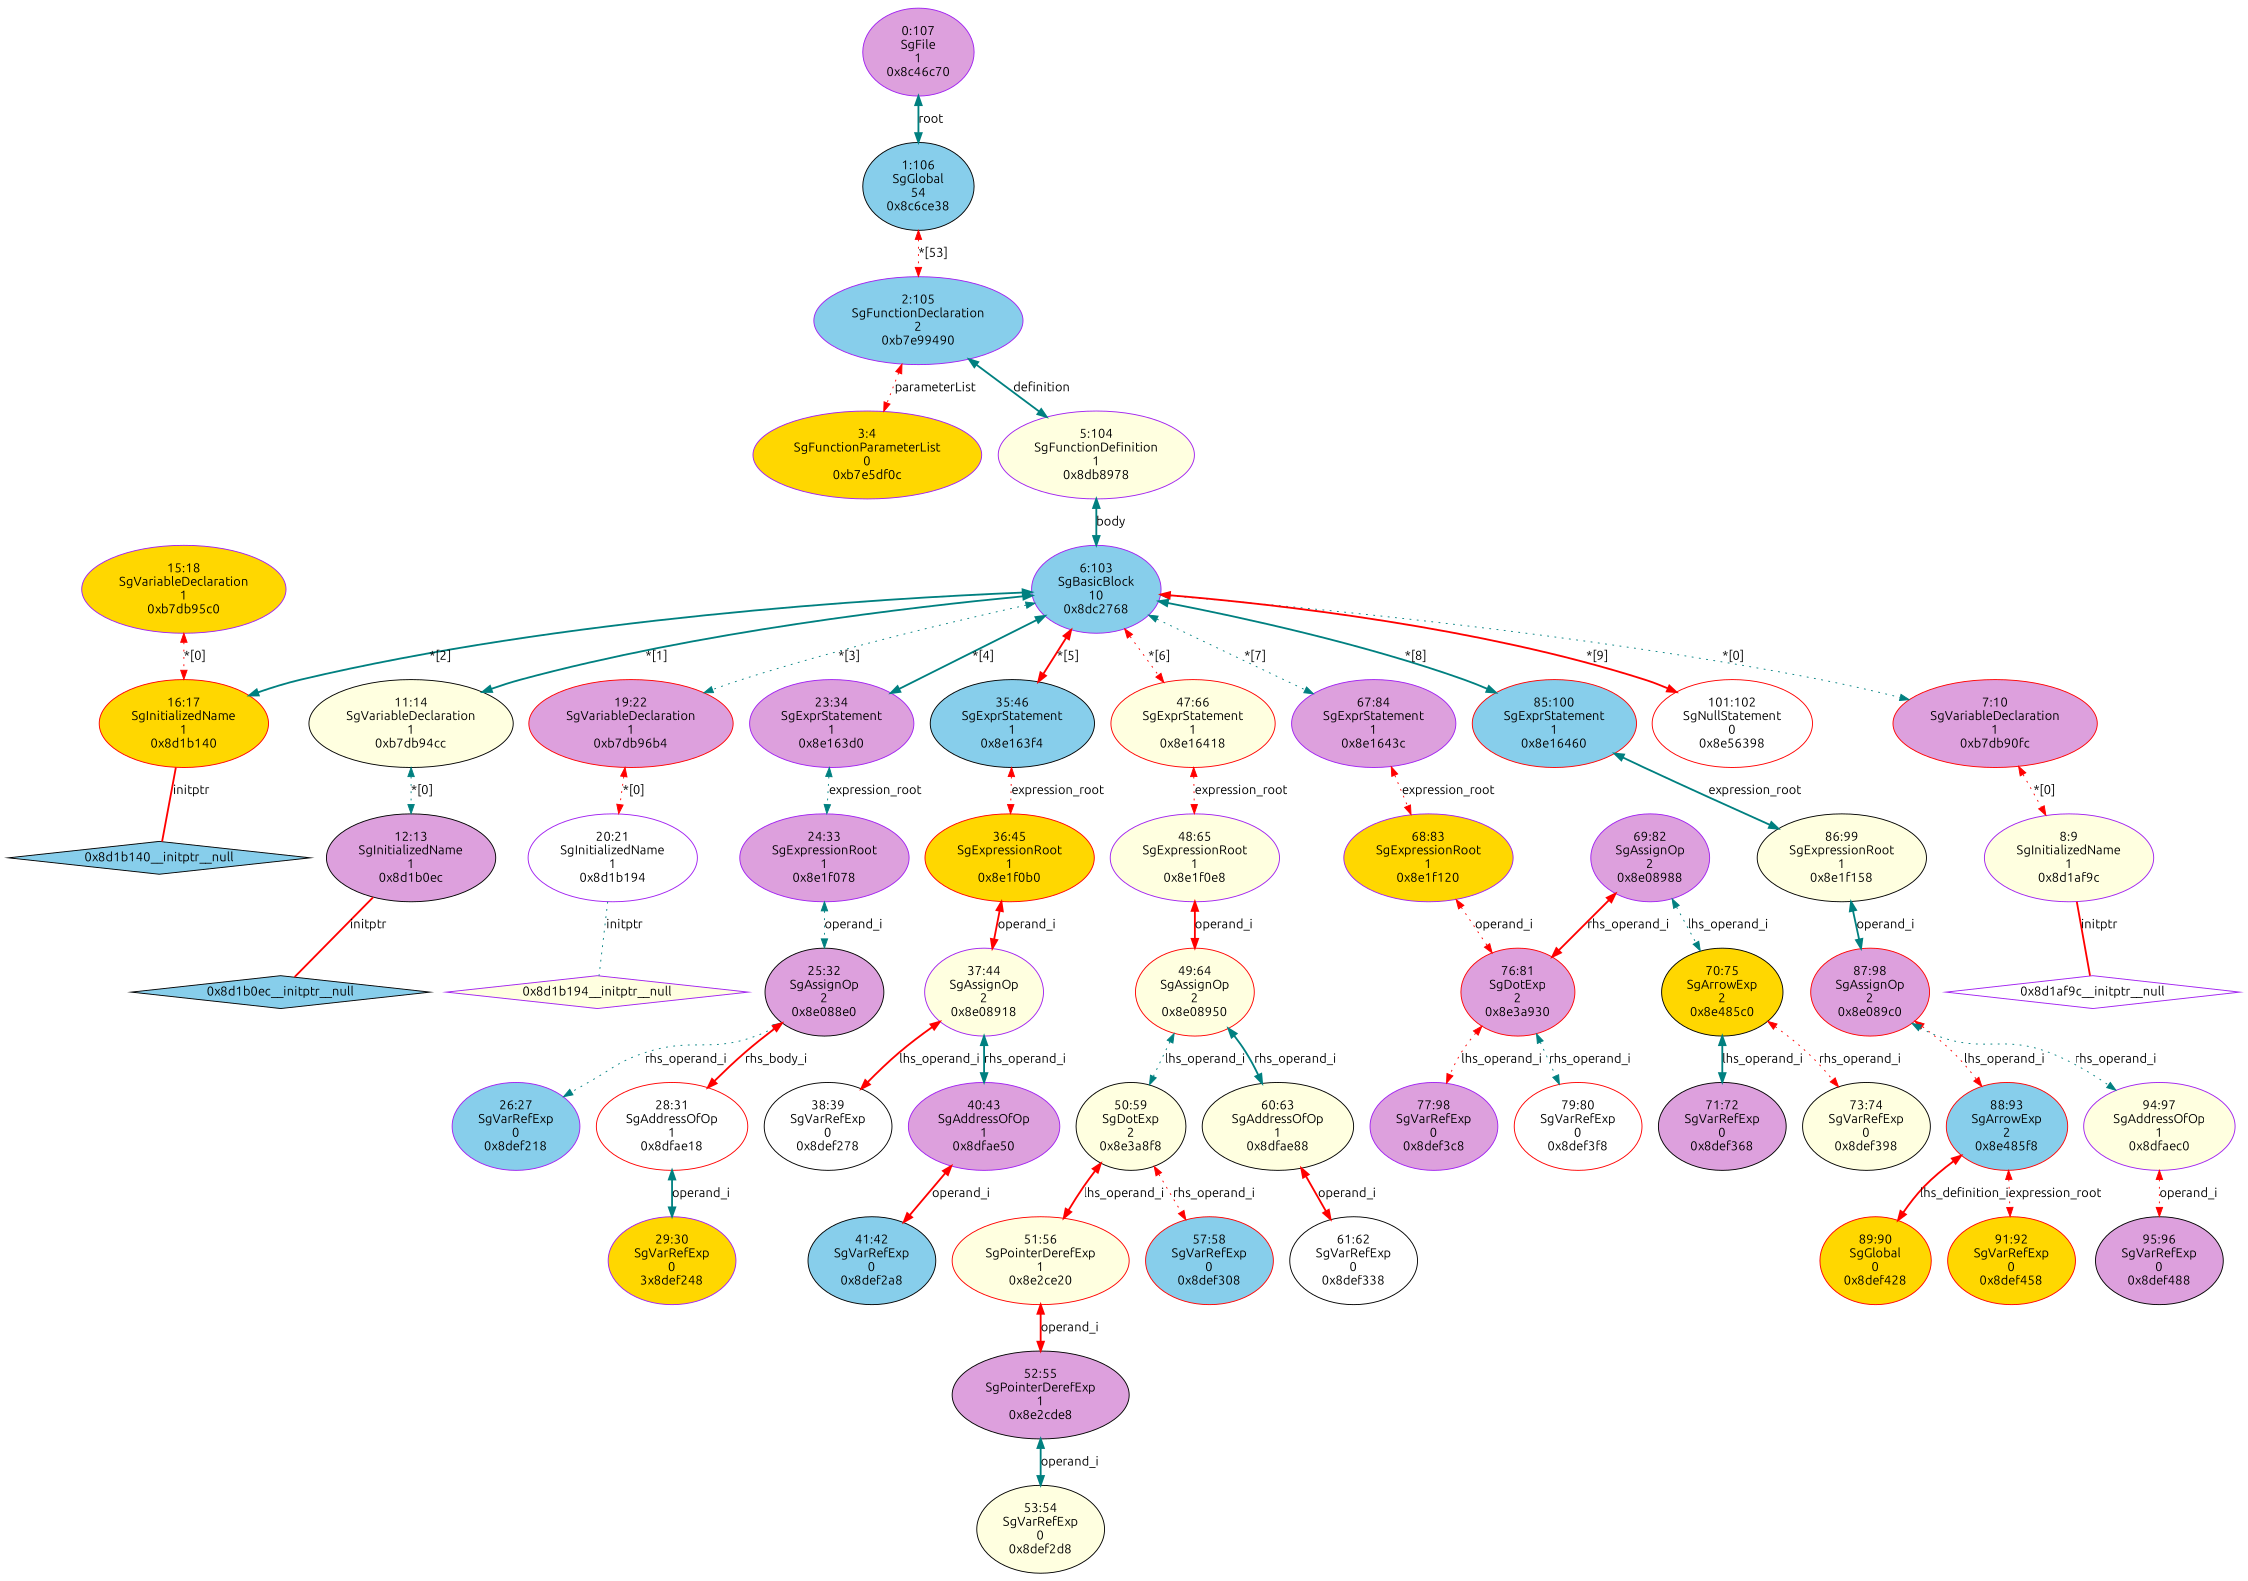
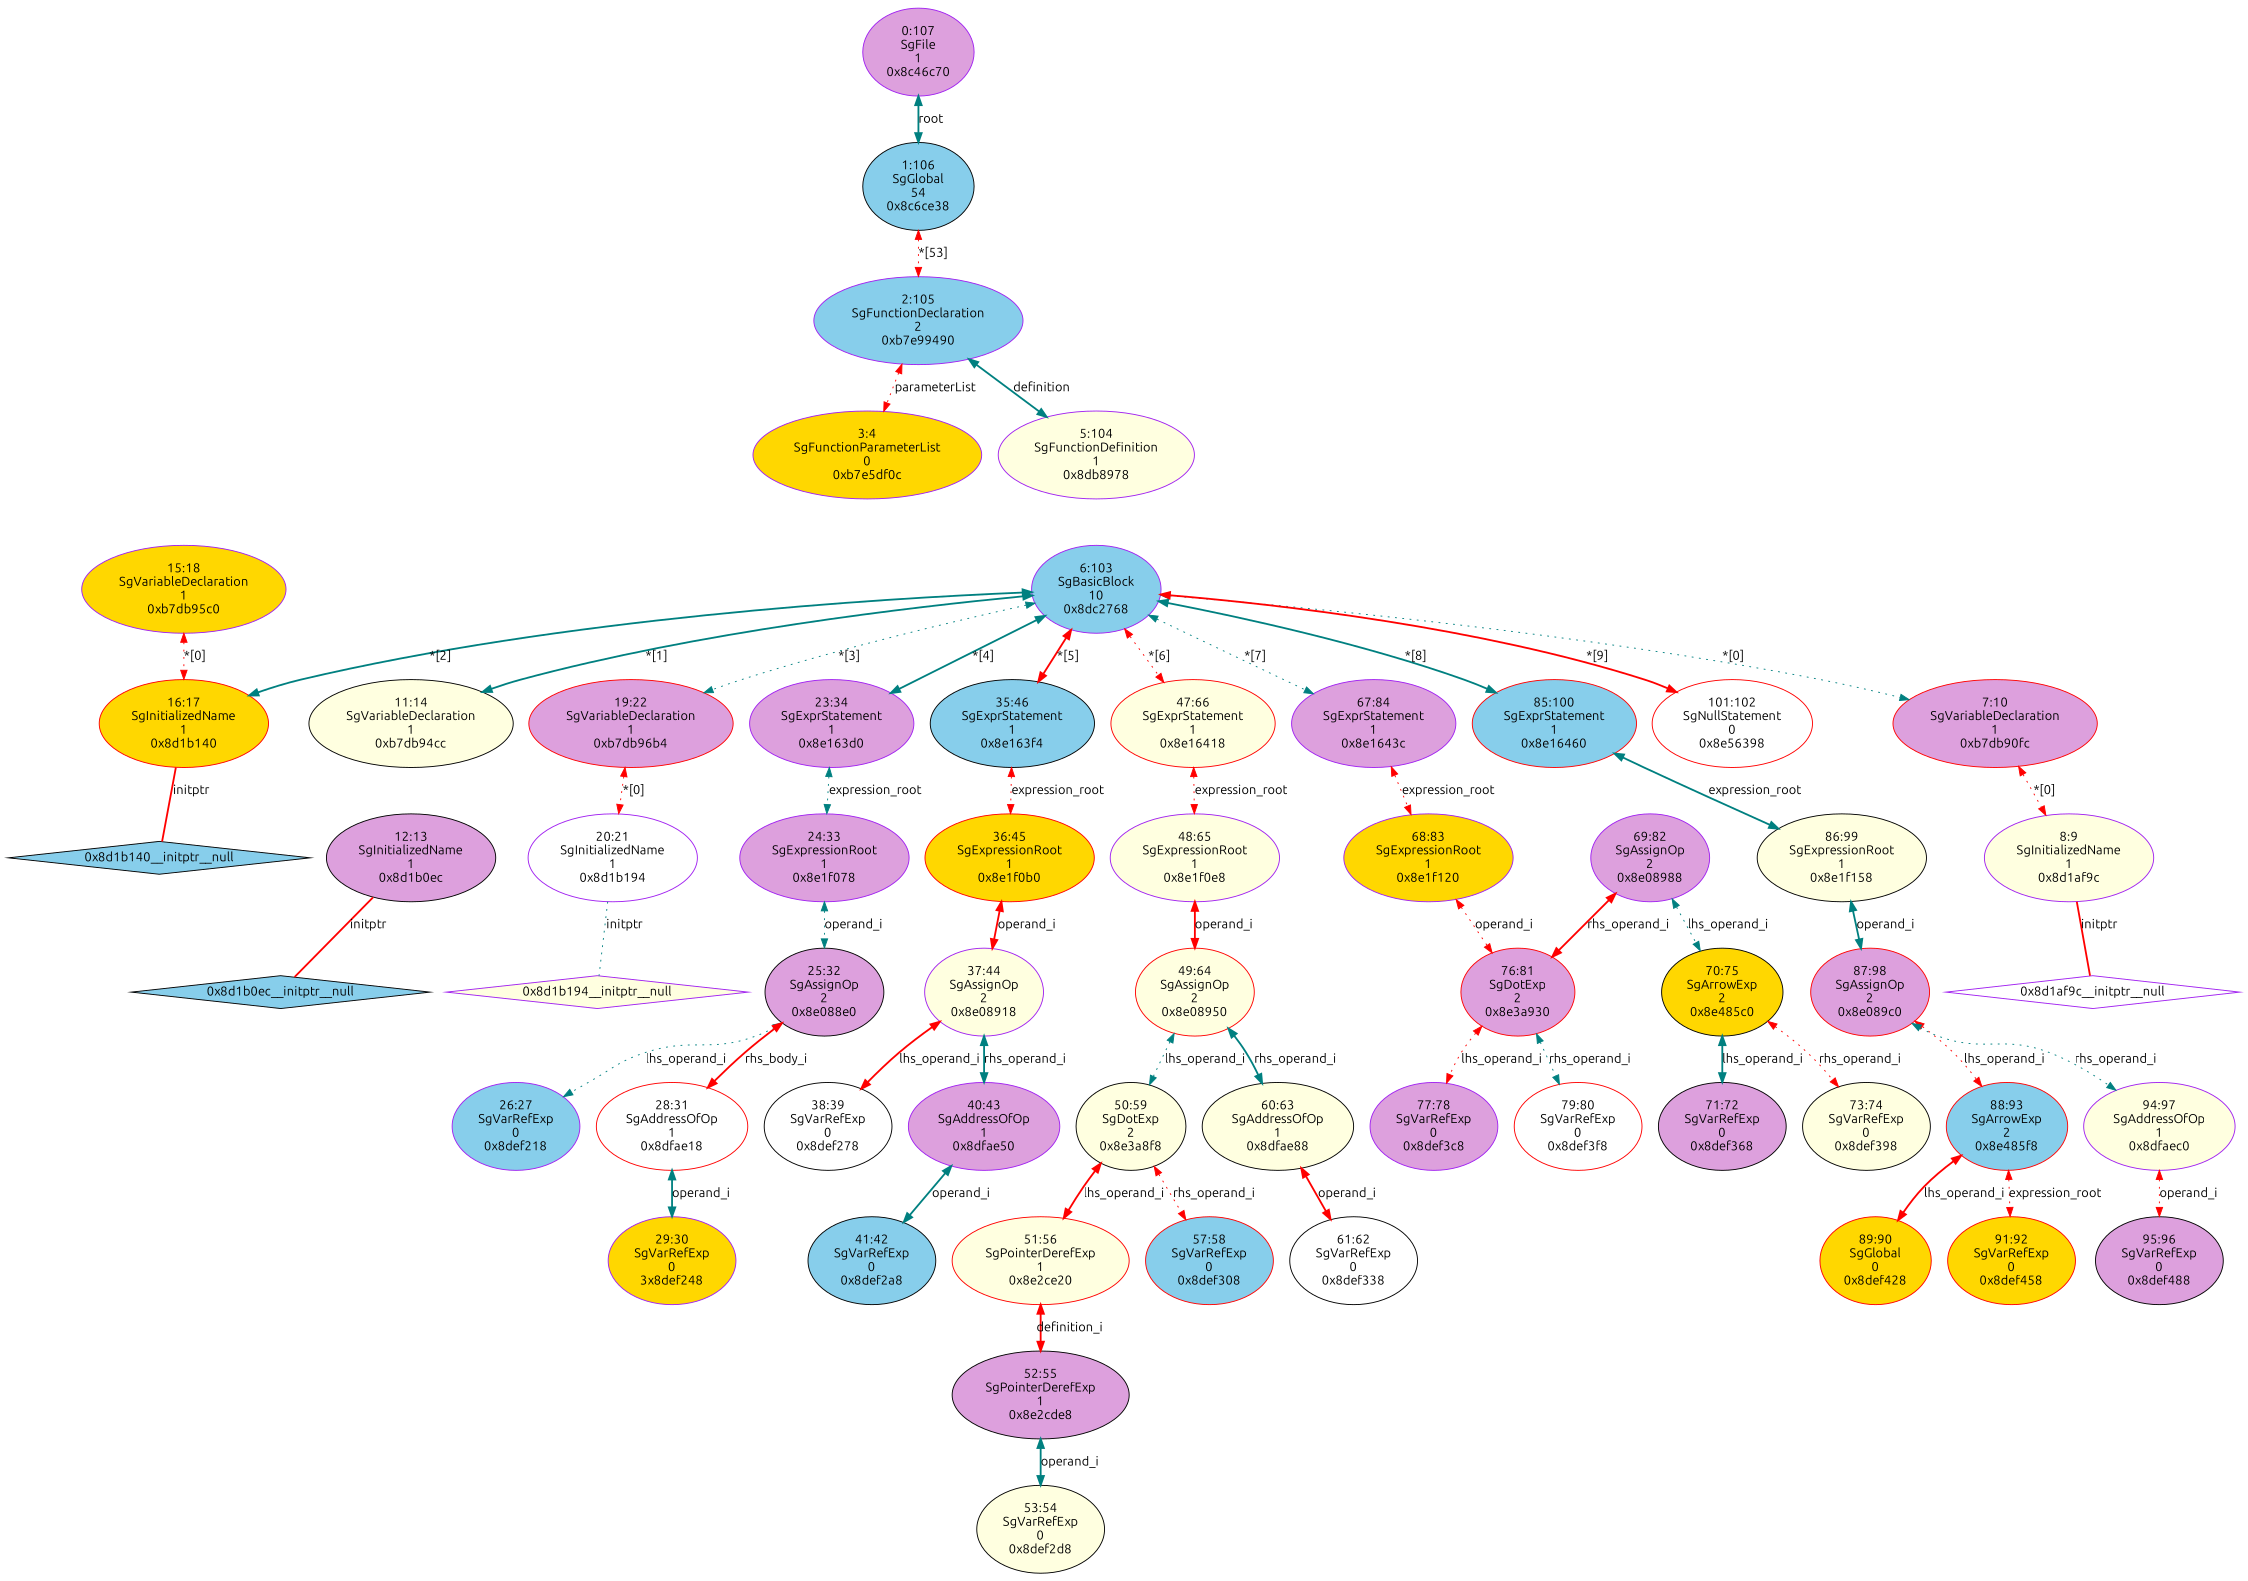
  digraph {
    fontname=Ubuntu
    node [color=purple fillcolor=plum fontname=Ubuntu style=filled]
    edge [color=red dir=both fontname=Ubuntu style=bold]
    n1 [fillcolor=gold label="3:4\nSgFunctionParameterList\n0\n0xb7e5df0c\n"]
    n2 [fillcolor=lightyellow label="8:9\nSgInitializedName\n1\n0x8d1af9c\n"]
    "0x8d1af9c__initptr__null" [fillcolor=white shape=diamond]
    n4 [color=red label="7:10\nSgVariableDeclaration\n1\n0xb7db90fc\n"]
    n5 [color=black label="12:13\nSgInitializedName\n1\n0x8d1b0ec\n"]
    "0x8d1b0ec__initptr__null" [color=black fillcolor=skyblue shape=diamond]
    n7 [color=black fillcolor=lightyellow label="11:14\nSgVariableDeclaration\n1\n0xb7db94cc\n"]
    n8 [color=red fillcolor=gold label="16:17\nSgInitializedName\n1\n0x8d1b140\n"]
    "0x8d1b140__initptr__null" [color=black fillcolor=skyblue shape=diamond]
    n10 [fillcolor=gold label="15:18\nSgVariableDeclaration\n1\n0xb7db95c0\n"]
    n11 [fillcolor=white label="20:21\nSgInitializedName\n1\n0x8d1b194\n"]
    "0x8d1b194__initptr__null" [fillcolor=lightyellow shape=diamond]
    n13 [color=red label="19:22\nSgVariableDeclaration\n1\n0xb7db96b4\n"]
    n14 [fillcolor=skyblue label="26:27\nSgVarRefExp\n0\n0x8def218\n"]
    n15 [fillcolor=gold label="29:30\nSgVarRefExp\n0\n3x8def248\n"]
    n16 [color=red fillcolor=white label="28:31\nSgAddressOfOp\n1\n0x8dfae18\n"]
    n17 [color=black label="25:32\nSgAssignOp\n2\n0x8e088e0\n"]
    n18 [label="24:33\nSgExpressionRoot\n1\n0x8e1f078\n"]
    n19 [label="23:34\nSgExprStatement\n1\n0x8e163d0\n"]
    n20 [color=black fillcolor=white label="38:39\nSgVarRefExp\n0\n0x8def278\n"]
    n21 [color=black fillcolor=skyblue label="41:42\nSgVarRefExp\n0\n0x8def2a8\n"]
    n22 [label="40:43\nSgAddressOfOp\n1\n0x8dfae50\n"]
    n23 [fillcolor=lightyellow label="37:44\nSgAssignOp\n2\n0x8e08918\n"]
    n24 [color=red fillcolor=gold label="36:45\nSgExpressionRoot\n1\n0x8e1f0b0\n"]
    n25 [color=black fillcolor=skyblue label="35:46\nSgExprStatement\n1\n0x8e163f4\n"]
    n26 [color=black fillcolor=lightyellow label="53:54\nSgVarRefExp\n0\n0x8def2d8\n"]
    n27 [color=black label="52:55\nSgPointerDerefExp\n1\n0x8e2cde8\n"]
    n28 [color=red fillcolor=lightyellow label="51:56\nSgPointerDerefExp\n1\n0x8e2ce20\n"]
    n29 [color=red fillcolor=skyblue label="57:58\nSgVarRefExp\n0\n0x8def308\n"]
    n30 [color=black fillcolor=lightyellow label="50:59\nSgDotExp\n2\n0x8e3a8f8\n"]
    n31 [color=black fillcolor=white label="61:62\nSgVarRefExp\n0\n0x8def338\n"]
    n32 [color=black fillcolor=lightyellow label="60:63\nSgAddressOfOp\n1\n0x8dfae88\n"]
    n33 [color=red fillcolor=lightyellow label="49:64\nSgAssignOp\n2\n0x8e08950\n"]
    n34 [fillcolor=lightyellow label="48:65\nSgExpressionRoot\n1\n0x8e1f0e8\n"]
    n35 [color=red fillcolor=lightyellow label="47:66\nSgExprStatement\n1\n0x8e16418\n"]
    n36 [color=black label="71:72\nSgVarRefExp\n0\n0x8def368\n"]
    n37 [color=black fillcolor=lightyellow label="73:74\nSgVarRefExp\n0\n0x8def398\n"]
    n38 [color=black fillcolor=gold label="70:75\nSgArrowExp\n2\n0x8e485c0\n"]
-   n39 [label="77:98\nSgVarRefExp\n0\n0x8def3c8\n"]
+   n39 [label="77:78\nSgVarRefExp\n0\n0x8def3c8\n"]
    n40 [color=red fillcolor=white label="79:80\nSgVarRefExp\n0\n0x8def3f8\n"]
    n41 [color=red label="76:81\nSgDotExp\n2\n0x8e3a930\n"]
    n42 [label="69:82\nSgAssignOp\n2\n0x8e08988\n"]
    n43 [fillcolor=gold label="68:83\nSgExpressionRoot\n1\n0x8e1f120\n"]
    n44 [label="67:84\nSgExprStatement\n1\n0x8e1643c\n"]
    n45 [color=red fillcolor=gold label="89:90\nSgGlobal\n0\n0x8def428\n"]
    n46 [color=red fillcolor=gold label="91:92\nSgVarRefExp\n0\n0x8def458\n"]
    n47 [color=red fillcolor=skyblue label="88:93\nSgArrowExp\n2\n0x8e485f8\n"]
    n48 [color=black label="95:96\nSgVarRefExp\n0\n0x8def488\n"]
    n49 [fillcolor=lightyellow label="94:97\nSgAddressOfOp\n1\n0x8dfaec0\n"]
    n50 [color=red label="87:98\nSgAssignOp\n2\n0x8e089c0\n"]
    n51 [color=black fillcolor=lightyellow label="86:99\nSgExpressionRoot\n1\n0x8e1f158\n"]
    n52 [color=red fillcolor=skyblue label="85:100\nSgExprStatement\n1\n0x8e16460\n"]
    n53 [color=red fillcolor=white label="101:102\nSgNullStatement\n0\n0x8e56398\n"]
    n54 [fillcolor=skyblue label="6:103\nSgBasicBlock\n10\n0x8dc2768\n"]
    n55 [fillcolor=lightyellow label="5:104\nSgFunctionDefinition\n1\n0x8db8978\n"]
    n56 [fillcolor=skyblue label="2:105\nSgFunctionDeclaration\n2\n0xb7e99490\n"]
    n57 [color=black fillcolor=skyblue label="1:106\nSgGlobal\n54\n0x8c6ce38\n"]
    n58 [label="0:107\nSgFile\n1\n0x8c46c70\n"]
    n2 -> "0x8d1af9c__initptr__null" [dir=none label=initptr]
    n4 -> n2 [label="*[0]" style=dotted]
    n5 -> "0x8d1b0ec__initptr__null" [dir=none label=initptr]
-   n7 -> n5 [color=teal label="*[0]" style=dotted]
    n8 -> "0x8d1b140__initptr__null" [dir=none label=initptr]
    n10 -> n8 [label="*[0]" style=dotted]
    n11 -> "0x8d1b194__initptr__null" [color=teal dir=none label=initptr style=dotted]
    n13 -> n11 [label="*[0]" style=dotted]
    n16 -> n15 [color=teal label=operand_i]
-   n17 -> n14 [color=teal label=rhs_operand_i style=dotted]
+   n17 -> n14 [color=teal label=lhs_operand_i style=dotted]
    n17 -> n16 [label=rhs_body_i]
    n18 -> n17 [color=teal label=operand_i style=dotted]
    n19 -> n18 [color=teal label=expression_root style=dotted]
-   n22 -> n21 [label=operand_i]
+   n22 -> n21 [color=teal label=operand_i]
    n23 -> n20 [label=lhs_operand_i]
    n23 -> n22 [color=teal label=rhs_operand_i]
    n24 -> n23 [label=operand_i]
    n25 -> n24 [label=expression_root style=dotted]
    n27 -> n26 [color=teal label=operand_i]
-   n28 -> n27 [label=operand_i]
+   n28 -> n27 [label=definition_i]
    n30 -> n28 [label=lhs_operand_i]
    n30 -> n29 [label=rhs_operand_i style=dotted]
    n32 -> n31 [label=operand_i]
    n33 -> n30 [color=teal label=lhs_operand_i style=dotted]
    n33 -> n32 [color=teal label=rhs_operand_i]
    n34 -> n33 [label=operand_i]
    n35 -> n34 [label=expression_root style=dotted]
    n38 -> n36 [color=teal label=lhs_operand_i]
    n38 -> n37 [label=rhs_operand_i style=dotted]
    n41 -> n39 [label=lhs_operand_i style=dotted]
    n41 -> n40 [color=teal label=rhs_operand_i style=dotted]
    n42 -> n38 [color=teal label=lhs_operand_i style=dotted]
    n42 -> n41 [label=rhs_operand_i]
    n43 -> n41 [label=operand_i style=dotted]
    n44 -> n43 [label=expression_root style=dotted]
-   n47 -> n45 [label=lhs_definition_i]
+   n47 -> n45 [label=lhs_operand_i]
    n47 -> n46 [label=expression_root style=dotted]
    n49 -> n48 [label=operand_i style=dotted]
    n50 -> n47 [label=lhs_operand_i style=dotted]
    n50 -> n49 [color=teal label=rhs_operand_i style=dotted]
    n51 -> n50 [color=teal label=operand_i]
    n52 -> n51 [color=teal label=expression_root]
    n54 -> n4 [color=teal label="*[0]" style=dotted]
    n54 -> n7 [color=teal label="*[1]"]
    n54 -> n8 [color=teal label="*[2]"]
    n54 -> n13 [color=teal label="*[3]" style=dotted]
    n54 -> n19 [color=teal label="*[4]"]
    n54 -> n25 [label="*[5]"]
    n54 -> n35 [label="*[6]" style=dotted]
    n54 -> n44 [color=teal label="*[7]" style=dotted]
    n54 -> n52 [color=teal label="*[8]"]
    n54 -> n53 [label="*[9]"]
-   n55 -> n54 [color=teal label=body]
    n56 -> n1 [label=parameterList style=dotted]
    n56 -> n55 [color=teal label=definition]
    n57 -> n56 [label="*[53]" style=dotted]
    n58 -> n57 [color=teal label=root]
  }
